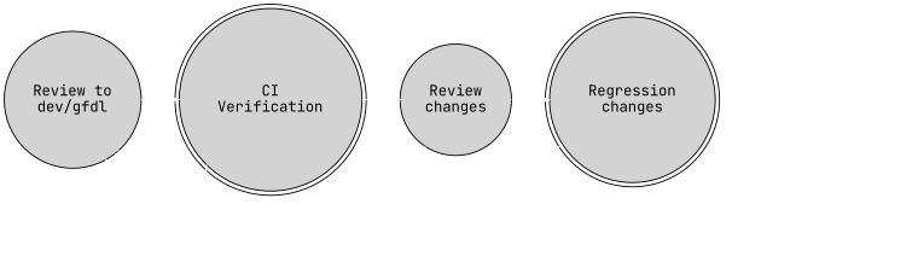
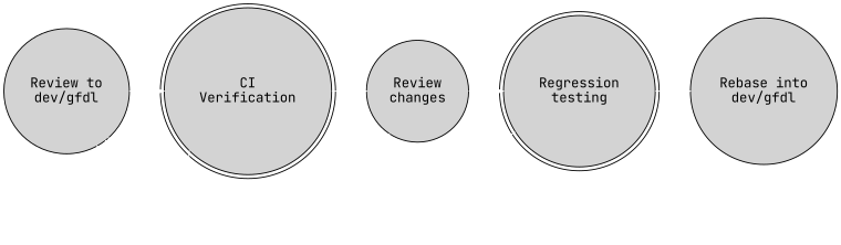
  digraph {
    fontname="JetBrains Mono"
    rankdir=LR
    node [fontname="JetBrains Mono" shape=circle style=filled]
    edge [color=white fontname="JetBrains Mono" weight=4]
    n1 [label="Review to\ndev/gfdl"]
    n2 [label="CI\nVerification" shape=doublecircle]
    n3 [label="Review\nchanges"]
-   n4 [label="Regression\nchanges" shape=doublecircle]
+   n4 [label="Regression\ntesting" shape=doublecircle]
+   n5 [label="Rebase into\ndev/gfdl"]
    n1 -> n2 [tailport=e]
    n2 -> n1 [tailport=sw weight=1]
    n2 -> n3
    n3 -> n1 [weight=1]
    n3 -> n4
    n4 -> n1 [weight=1]
+   n4 -> n5
  }
